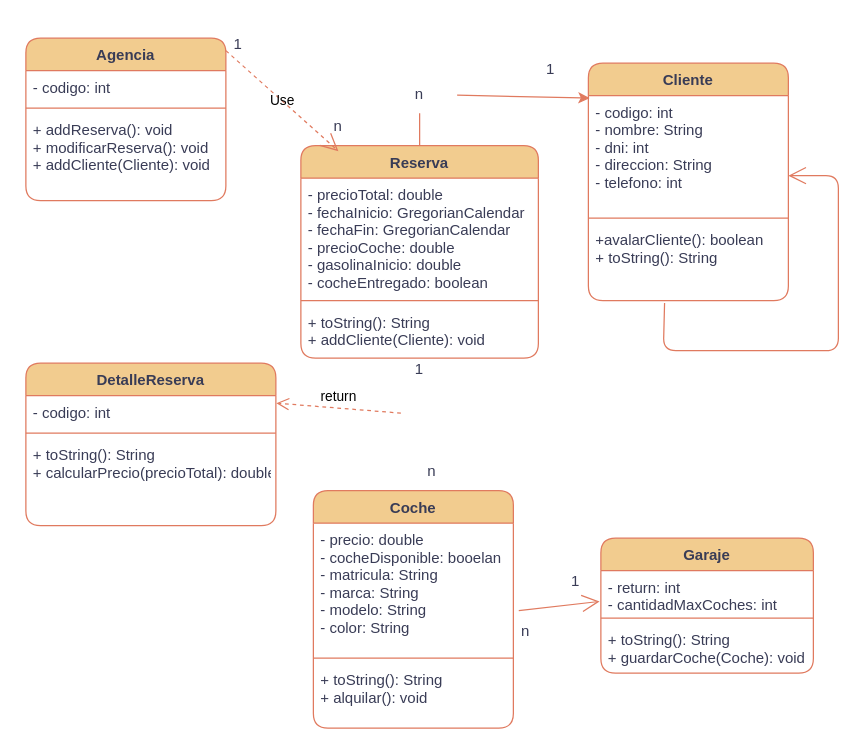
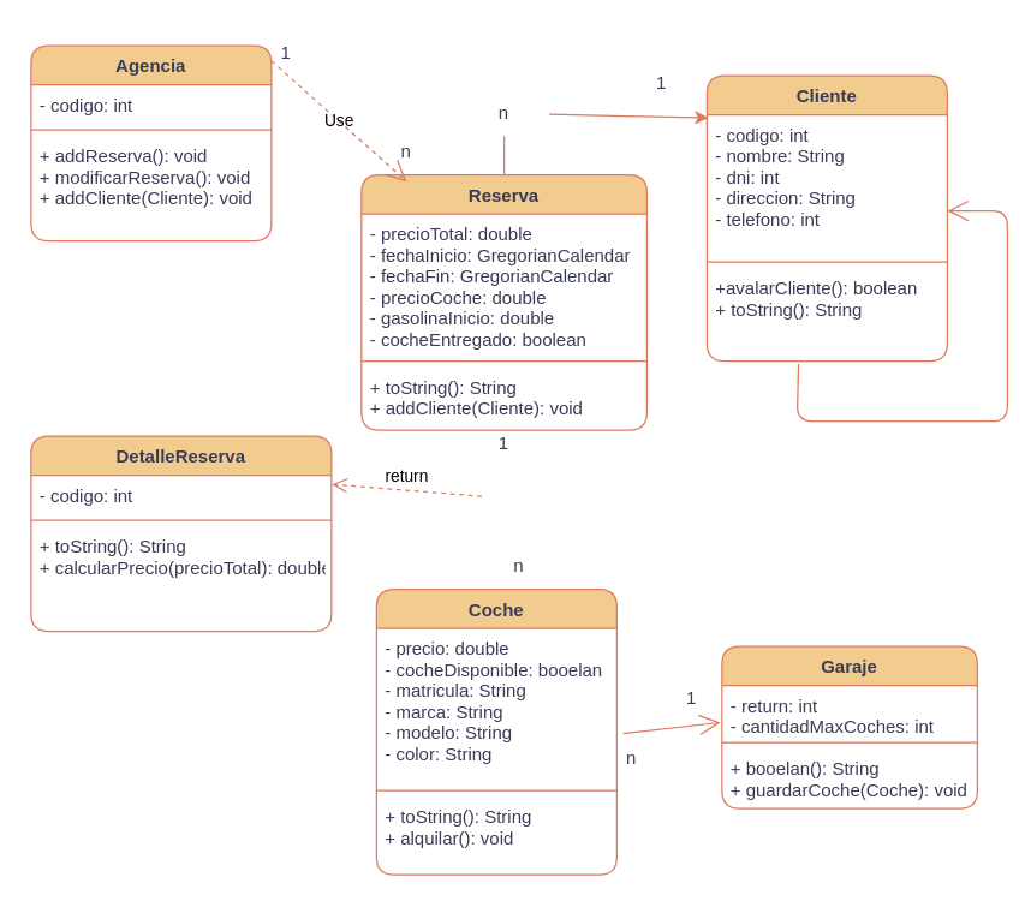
  <mxCell id="0" />
  <mxCell id="1" parent="0" />
  <mxCell id="2" value="Reserva" style="swimlane;fontStyle=1;align=center;verticalAlign=top;childLayout=stackLayout;horizontal=1;startSize=26;horizontalStack=0;resizeParent=1;resizeParentMax=0;resizeLast=0;collapsible=1;marginBottom=0;rounded=1;labelBackgroundColor=none;fillColor=#F2CC8F;strokeColor=#E07A5F;fontColor=#393C56;" vertex="1" parent="1"><mxGeometry x="240" y="116" width="190" height="170" as="geometry" /></mxCell>
  <mxCell id="3" value="- precioTotal: double&#10;- fechaInicio: GregorianCalendar&#10;- fechaFin: GregorianCalendar&#10;- precioCoche: double&#10;- gasolinaInicio: double&#10;- cocheEntregado: boolean" style="text;strokeColor=none;fillColor=none;align=left;verticalAlign=top;spacingLeft=4;spacingRight=4;overflow=hidden;rotatable=0;points=[[0,0.5],[1,0.5]];portConstraint=eastwest;rounded=1;labelBackgroundColor=none;fontColor=#393C56;" vertex="1" parent="2"><mxGeometry y="26" width="190" height="94" as="geometry" /></mxCell>
  <mxCell id="4" value="" style="line;strokeWidth=1;fillColor=none;align=left;verticalAlign=middle;spacingTop=-1;spacingLeft=3;spacingRight=3;rotatable=0;labelPosition=right;points=[];portConstraint=eastwest;strokeColor=#E07A5F;rounded=1;labelBackgroundColor=none;fontColor=#393C56;" vertex="1" parent="2"><mxGeometry y="120" width="190" height="8" as="geometry" /></mxCell>
  <mxCell id="5" value="+ toString(): String&#10;+ addCliente(Cliente): void" style="text;strokeColor=none;fillColor=none;align=left;verticalAlign=top;spacingLeft=4;spacingRight=4;overflow=hidden;rotatable=0;points=[[0,0.5],[1,0.5]];portConstraint=eastwest;rounded=1;labelBackgroundColor=none;fontColor=#393C56;" vertex="1" parent="2"><mxGeometry y="128" width="190" height="42" as="geometry" /></mxCell>
  <mxCell id="6" value="Cliente" style="swimlane;fontStyle=1;align=center;verticalAlign=top;childLayout=stackLayout;horizontal=1;startSize=26;horizontalStack=0;resizeParent=1;resizeParentMax=0;resizeLast=0;collapsible=1;marginBottom=0;rounded=1;labelBackgroundColor=none;fillColor=#F2CC8F;strokeColor=#E07A5F;fontColor=#393C56;" vertex="1" parent="1"><mxGeometry x="470" y="50" width="160" height="190" as="geometry" /></mxCell>
  <mxCell id="7" value="- codigo: int&#10;- nombre: String&#10;- dni: int&#10;- direccion: String&#10;- telefono: int" style="text;strokeColor=none;fillColor=none;align=left;verticalAlign=top;spacingLeft=4;spacingRight=4;overflow=hidden;rotatable=0;points=[[0,0.5],[1,0.5]];portConstraint=eastwest;rounded=1;labelBackgroundColor=none;fontColor=#393C56;" vertex="1" parent="6"><mxGeometry y="26" width="160" height="94" as="geometry" /></mxCell>
  <mxCell id="8" value="" style="line;strokeWidth=1;fillColor=none;align=left;verticalAlign=middle;spacingTop=-1;spacingLeft=3;spacingRight=3;rotatable=0;labelPosition=right;points=[];portConstraint=eastwest;strokeColor=#E07A5F;rounded=1;labelBackgroundColor=none;fontColor=#393C56;" vertex="1" parent="6"><mxGeometry y="120" width="160" height="8" as="geometry" /></mxCell>
  <mxCell id="9" value="+avalarCliente(): boolean&#10;+ toString(): String&#10;" style="text;strokeColor=none;fillColor=none;align=left;verticalAlign=top;spacingLeft=4;spacingRight=4;overflow=hidden;rotatable=0;points=[[0,0.5],[1,0.5]];portConstraint=eastwest;rounded=1;labelBackgroundColor=none;fontColor=#393C56;" vertex="1" parent="6"><mxGeometry y="128" width="160" height="62" as="geometry" /></mxCell>
  <mxCell id="10" value="" style="endArrow=open;endFill=1;endSize=12;html=1;rounded=1;exitX=0.381;exitY=1.032;exitDx=0;exitDy=0;exitPerimeter=0;entryX=1;entryY=0.681;entryDx=0;entryDy=0;entryPerimeter=0;labelBackgroundColor=none;strokeColor=#E07A5F;fontColor=default;" edge="1" parent="6" source="9" target="7"><mxGeometry width="160" relative="1" as="geometry"><mxPoint x="40" y="190" as="sourcePoint" /><mxPoint x="200" y="80" as="targetPoint" /><Array as="points"><mxPoint x="60" y="230" /><mxPoint x="200" y="230" /><mxPoint x="200" y="90" /></Array></mxGeometry></mxCell>
  <mxCell id="11" value="Garaje" style="swimlane;fontStyle=1;align=center;verticalAlign=top;childLayout=stackLayout;horizontal=1;startSize=26;horizontalStack=0;resizeParent=1;resizeParentMax=0;resizeLast=0;collapsible=1;marginBottom=0;rounded=1;labelBackgroundColor=none;fillColor=#F2CC8F;strokeColor=#E07A5F;fontColor=#393C56;" vertex="1" parent="1"><mxGeometry x="480" y="430" width="170" height="108" as="geometry" /></mxCell>
  <mxCell id="12" value="- return: int&#10;- cantidadMaxCoches: int" style="text;strokeColor=none;fillColor=none;align=left;verticalAlign=top;spacingLeft=4;spacingRight=4;overflow=hidden;rotatable=0;points=[[0,0.5],[1,0.5]];portConstraint=eastwest;rounded=1;labelBackgroundColor=none;fontColor=#393C56;" vertex="1" parent="11"><mxGeometry y="26" width="170" height="34" as="geometry" /></mxCell>
  <mxCell id="13" value="" style="line;strokeWidth=1;fillColor=none;align=left;verticalAlign=middle;spacingTop=-1;spacingLeft=3;spacingRight=3;rotatable=0;labelPosition=right;points=[];portConstraint=eastwest;strokeColor=#E07A5F;rounded=1;labelBackgroundColor=none;fontColor=#393C56;" vertex="1" parent="11"><mxGeometry y="60" width="170" height="8" as="geometry" /></mxCell>
- <mxCell id="14" value="+ toString(): String&#10;+ guardarCoche(Coche): void" style="text;strokeColor=none;fillColor=none;align=left;verticalAlign=top;spacingLeft=4;spacingRight=4;overflow=hidden;rotatable=0;points=[[0,0.5],[1,0.5]];portConstraint=eastwest;rounded=1;labelBackgroundColor=none;fontColor=#393C56;" vertex="1" parent="11"><mxGeometry y="68" width="170" height="40" as="geometry" /></mxCell>
+ <mxCell id="14" value="+ booelan(): String&#10;+ guardarCoche(Coche): void" style="text;strokeColor=none;fillColor=none;align=left;verticalAlign=top;spacingLeft=4;spacingRight=4;overflow=hidden;rotatable=0;points=[[0,0.5],[1,0.5]];portConstraint=eastwest;rounded=1;labelBackgroundColor=none;fontColor=#393C56;" vertex="1" parent="11"><mxGeometry y="68" width="170" height="40" as="geometry" /></mxCell>
  <mxCell id="15" value="Coche" style="swimlane;fontStyle=1;align=center;verticalAlign=top;childLayout=stackLayout;horizontal=1;startSize=26;horizontalStack=0;resizeParent=1;resizeParentMax=0;resizeLast=0;collapsible=1;marginBottom=0;rounded=1;labelBackgroundColor=none;fillColor=#F2CC8F;strokeColor=#E07A5F;fontColor=#393C56;" vertex="1" parent="1"><mxGeometry x="250" y="392" width="160" height="190" as="geometry" /></mxCell>
  <mxCell id="16" value="- precio: double&#10;- cocheDisponible: booelan&#10;- matricula: String&#10;- marca: String&#10;- modelo: String&#10;- color: String&#10;" style="text;strokeColor=none;fillColor=none;align=left;verticalAlign=top;spacingLeft=4;spacingRight=4;overflow=hidden;rotatable=0;points=[[0,0.5],[1,0.5]];portConstraint=eastwest;rounded=1;labelBackgroundColor=none;fontColor=#393C56;" vertex="1" parent="15"><mxGeometry y="26" width="160" height="104" as="geometry" /></mxCell>
  <mxCell id="17" value="" style="line;strokeWidth=1;fillColor=none;align=left;verticalAlign=middle;spacingTop=-1;spacingLeft=3;spacingRight=3;rotatable=0;labelPosition=right;points=[];portConstraint=eastwest;strokeColor=#E07A5F;rounded=1;labelBackgroundColor=none;fontColor=#393C56;" vertex="1" parent="15"><mxGeometry y="130" width="160" height="8" as="geometry" /></mxCell>
  <mxCell id="18" value="+ toString(): String&#10;+ alquilar(): void" style="text;strokeColor=none;fillColor=none;align=left;verticalAlign=top;spacingLeft=4;spacingRight=4;overflow=hidden;rotatable=0;points=[[0,0.5],[1,0.5]];portConstraint=eastwest;rounded=1;labelBackgroundColor=none;fontColor=#393C56;" vertex="1" parent="15"><mxGeometry y="138" width="160" height="52" as="geometry" /></mxCell>
  <mxCell id="19" value="DetalleReserva" style="swimlane;fontStyle=1;align=center;verticalAlign=top;childLayout=stackLayout;horizontal=1;startSize=26;horizontalStack=0;resizeParent=1;resizeParentMax=0;resizeLast=0;collapsible=1;marginBottom=0;rounded=1;labelBackgroundColor=none;fillColor=#F2CC8F;strokeColor=#E07A5F;fontColor=#393C56;" vertex="1" parent="1"><mxGeometry x="20" y="290" width="200" height="130" as="geometry" /></mxCell>
  <mxCell id="20" value="- codigo: int&#10;" style="text;strokeColor=none;fillColor=none;align=left;verticalAlign=top;spacingLeft=4;spacingRight=4;overflow=hidden;rotatable=0;points=[[0,0.5],[1,0.5]];portConstraint=eastwest;rounded=1;labelBackgroundColor=none;fontColor=#393C56;" vertex="1" parent="19"><mxGeometry y="26" width="200" height="26" as="geometry" /></mxCell>
  <mxCell id="21" value="" style="line;strokeWidth=1;fillColor=none;align=left;verticalAlign=middle;spacingTop=-1;spacingLeft=3;spacingRight=3;rotatable=0;labelPosition=right;points=[];portConstraint=eastwest;strokeColor=#E07A5F;rounded=1;labelBackgroundColor=none;fontColor=#393C56;" vertex="1" parent="19"><mxGeometry y="52" width="200" height="8" as="geometry" /></mxCell>
  <mxCell id="22" value="+ toString(): String&#10;+ calcularPrecio(precioTotal): double" style="text;strokeColor=none;fillColor=none;align=left;verticalAlign=top;spacingLeft=4;spacingRight=4;overflow=hidden;rotatable=0;points=[[0,0.5],[1,0.5]];portConstraint=eastwest;rounded=1;labelBackgroundColor=none;fontColor=#393C56;" vertex="1" parent="19"><mxGeometry y="60" width="200" height="70" as="geometry" /></mxCell>
  <mxCell id="23" value="Agencia" style="swimlane;fontStyle=1;align=center;verticalAlign=top;childLayout=stackLayout;horizontal=1;startSize=26;horizontalStack=0;resizeParent=1;resizeParentMax=0;resizeLast=0;collapsible=1;marginBottom=0;rounded=1;labelBackgroundColor=none;fillColor=#F2CC8F;strokeColor=#E07A5F;fontColor=#393C56;" vertex="1" parent="1"><mxGeometry x="20" y="30" width="160" height="130" as="geometry" /></mxCell>
  <mxCell id="24" value="- codigo: int" style="text;strokeColor=none;fillColor=none;align=left;verticalAlign=top;spacingLeft=4;spacingRight=4;overflow=hidden;rotatable=0;points=[[0,0.5],[1,0.5]];portConstraint=eastwest;rounded=1;labelBackgroundColor=none;fontColor=#393C56;" vertex="1" parent="23"><mxGeometry y="26" width="160" height="26" as="geometry" /></mxCell>
  <mxCell id="25" value="" style="line;strokeWidth=1;fillColor=none;align=left;verticalAlign=middle;spacingTop=-1;spacingLeft=3;spacingRight=3;rotatable=0;labelPosition=right;points=[];portConstraint=eastwest;strokeColor=#E07A5F;rounded=1;labelBackgroundColor=none;fontColor=#393C56;" vertex="1" parent="23"><mxGeometry y="52" width="160" height="8" as="geometry" /></mxCell>
  <mxCell id="26" value="+ addReserva(): void&#10;+ modificarReserva(): void&#10;+ addCliente(Cliente): void" style="text;strokeColor=none;fillColor=none;align=left;verticalAlign=top;spacingLeft=4;spacingRight=4;overflow=hidden;rotatable=0;points=[[0,0.5],[1,0.5]];portConstraint=eastwest;rounded=1;labelBackgroundColor=none;fontColor=#393C56;" vertex="1" parent="23"><mxGeometry y="60" width="160" height="70" as="geometry" /></mxCell>
  <mxCell id="27" value="" style="endArrow=open;endFill=1;endSize=12;html=1;rounded=1;exitX=1.027;exitY=0.673;exitDx=0;exitDy=0;exitPerimeter=0;entryX=-0.006;entryY=0.725;entryDx=0;entryDy=0;entryPerimeter=0;labelBackgroundColor=none;strokeColor=#E07A5F;fontColor=default;" edge="1" parent="1" source="16" target="12"><mxGeometry width="160" relative="1" as="geometry"><mxPoint x="390" y="483.5" as="sourcePoint" /><mxPoint x="460" y="480" as="targetPoint" /><Array as="points" /></mxGeometry></mxCell>
  <mxCell id="28" value="return" style="html=1;verticalAlign=bottom;endArrow=open;dashed=1;endSize=8;rounded=1;entryX=1.002;entryY=0.231;entryDx=0;entryDy=0;entryPerimeter=0;labelBackgroundColor=none;strokeColor=#E07A5F;fontColor=default;" edge="1" parent="1" target="20"><mxGeometry relative="1" as="geometry"><mxPoint x="320" y="330" as="sourcePoint" /><mxPoint x="270" y="350" as="targetPoint" /></mxGeometry></mxCell>
  <mxCell id="29" value="Use" style="endArrow=open;endSize=12;dashed=1;html=1;rounded=1;entryX=0.158;entryY=0.026;entryDx=0;entryDy=0;entryPerimeter=0;labelBackgroundColor=none;strokeColor=#E07A5F;fontColor=default;" edge="1" parent="1" target="2"><mxGeometry width="160" relative="1" as="geometry"><mxPoint x="180" y="40" as="sourcePoint" /><mxPoint x="340" y="40" as="targetPoint" /></mxGeometry></mxCell>
  <mxCell id="30" value="1" style="text;html=1;strokeColor=none;fillColor=none;align=center;verticalAlign=middle;whiteSpace=wrap;rounded=1;labelBackgroundColor=none;fontColor=#393C56;" vertex="1" parent="1"><mxGeometry x="410" y="40" width="60" height="30" as="geometry" /></mxCell>
  <mxCell id="31" value="" style="edgeStyle=orthogonalEdgeStyle;rounded=1;orthogonalLoop=1;jettySize=auto;html=1;exitX=0.5;exitY=0;exitDx=0;exitDy=0;endArrow=none;labelBackgroundColor=none;strokeColor=#E07A5F;fontColor=default;" edge="1" parent="1" source="2" target="32"><mxGeometry relative="1" as="geometry"><mxPoint x="335" y="116" as="sourcePoint" /><mxPoint x="470" y="145" as="targetPoint" /><Array as="points" /></mxGeometry></mxCell>
  <mxCell id="32" value="n" style="text;html=1;strokeColor=none;fillColor=none;align=center;verticalAlign=middle;whiteSpace=wrap;rounded=1;labelBackgroundColor=none;fontColor=#393C56;" vertex="1" parent="1"><mxGeometry x="305" y="60" width="60" height="30" as="geometry" /></mxCell>
  <mxCell id="33" value="" style="endArrow=classic;html=1;rounded=1;entryX=0.006;entryY=0.021;entryDx=0;entryDy=0;entryPerimeter=0;labelBackgroundColor=none;strokeColor=#E07A5F;fontColor=default;" edge="1" parent="1" source="32" target="7"><mxGeometry width="50" height="50" relative="1" as="geometry"><mxPoint x="330" y="50" as="sourcePoint" /><mxPoint x="380" y="0" as="targetPoint" /></mxGeometry></mxCell>
  <mxCell id="34" value="1" style="text;html=1;strokeColor=none;fillColor=none;align=center;verticalAlign=middle;whiteSpace=wrap;rounded=1;labelBackgroundColor=none;fontColor=#393C56;" vertex="1" parent="1"><mxGeometry x="305" y="280" width="60" height="30" as="geometry" /></mxCell>
  <mxCell id="35" value="1" style="text;html=1;strokeColor=none;fillColor=none;align=center;verticalAlign=middle;whiteSpace=wrap;rounded=1;labelBackgroundColor=none;fontColor=#393C56;" vertex="1" parent="1"><mxGeometry x="430" y="450" width="60" height="30" as="geometry" /></mxCell>
  <mxCell id="36" value="n" style="text;html=1;strokeColor=none;fillColor=none;align=center;verticalAlign=middle;whiteSpace=wrap;rounded=1;labelBackgroundColor=none;fontColor=#393C56;" vertex="1" parent="1"><mxGeometry x="315" y="362" width="60" height="30" as="geometry" /></mxCell>
  <mxCell id="37" value="n" style="text;html=1;strokeColor=none;fillColor=none;align=center;verticalAlign=middle;whiteSpace=wrap;rounded=1;labelBackgroundColor=none;fontColor=#393C56;" vertex="1" parent="1"><mxGeometry x="390" y="490" width="60" height="30" as="geometry" /></mxCell>
  <mxCell id="38" value="n" style="text;html=1;strokeColor=none;fillColor=none;align=center;verticalAlign=middle;whiteSpace=wrap;rounded=1;labelBackgroundColor=none;fontColor=#393C56;" vertex="1" parent="1"><mxGeometry x="240" y="86" width="60" height="30" as="geometry" /></mxCell>
  <mxCell id="39" value="1" style="text;html=1;strokeColor=none;fillColor=none;align=center;verticalAlign=middle;whiteSpace=wrap;rounded=1;labelBackgroundColor=none;fontColor=#393C56;" vertex="1" parent="1"><mxGeometry x="160" y="20" width="60" height="30" as="geometry" /></mxCell>
